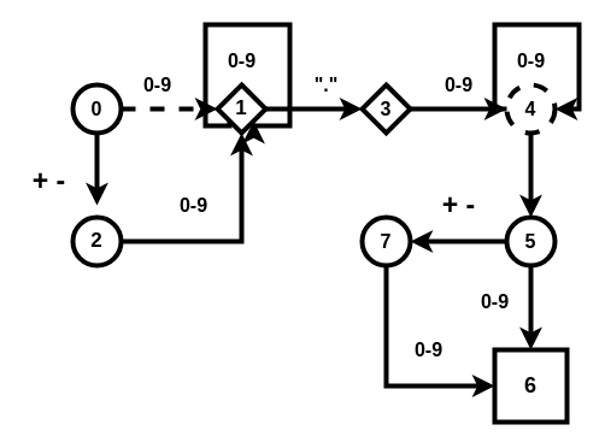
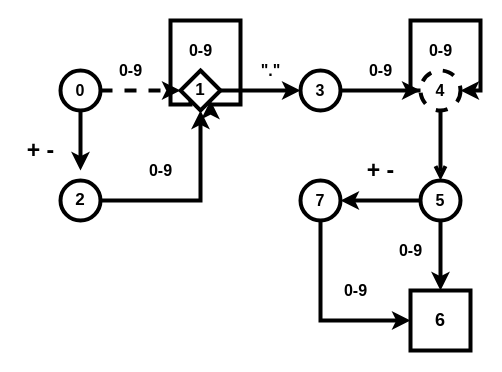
  <mxCell id="0" />
  <mxCell id="1" parent="0" />
  <mxCell id="2" value="" style="edgeStyle=orthogonalEdgeStyle;rounded=0;orthogonalLoop=1;jettySize=auto;html=1;strokeWidth=4;dashed=1;" parent="1" source="4" target="6" edge="1"><mxGeometry relative="1" as="geometry" /></mxCell>
  <mxCell id="3" style="edgeStyle=orthogonalEdgeStyle;rounded=0;orthogonalLoop=1;jettySize=auto;html=1;strokeWidth=4;" edge="1" parent="1" source="4"><mxGeometry relative="1" as="geometry"><mxPoint x="80" y="170" as="targetPoint" /></mxGeometry></mxCell>
  <mxCell id="4" value="&lt;font style=&quot;font-size: 16px&quot;&gt;&lt;b&gt;0&lt;/b&gt;&lt;/font&gt;" style="ellipse;whiteSpace=wrap;html=1;aspect=fixed;strokeWidth=4;" parent="1" vertex="1"><mxGeometry x="60" y="70" width="40" height="40" as="geometry" /></mxCell>
  <mxCell id="5" value="" style="edgeStyle=orthogonalEdgeStyle;rounded=0;orthogonalLoop=1;jettySize=auto;html=1;strokeWidth=4;" parent="1" source="6" target="8" edge="1"><mxGeometry relative="1" as="geometry" /></mxCell>
  <mxCell id="6" value="&lt;b&gt;&lt;font style=&quot;font-size: 17px&quot;&gt;1&lt;/font&gt;&lt;/b&gt;" style="rhombus;whiteSpace=wrap;html=1;aspect=fixed;strokeWidth=4;" parent="1" vertex="1"><mxGeometry x="180" y="70" width="40" height="40" as="geometry" /></mxCell>
  <mxCell id="7" value="" style="edgeStyle=orthogonalEdgeStyle;rounded=0;orthogonalLoop=1;jettySize=auto;html=1;strokeWidth=4;" parent="1" source="8" target="10" edge="1"><mxGeometry relative="1" as="geometry" /></mxCell>
- <mxCell id="8" value="&lt;font style=&quot;font-size: 16px&quot;&gt;&lt;b&gt;3&lt;/b&gt;&lt;/font&gt;" style="rhombus;whiteSpace=wrap;html=1;aspect=fixed;strokeWidth=4;" parent="1" vertex="1"><mxGeometry x="300" y="70" width="40" height="40" as="geometry" /></mxCell>
- <mxCell id="9" style="edgeStyle=orthogonalEdgeStyle;rounded=0;orthogonalLoop=1;jettySize=auto;html=1;strokeWidth=4;entryX=0.5;entryY=0;entryDx=0;entryDy=0;" edge="1" parent="1" source="10" target="24"><mxGeometry relative="1" as="geometry"><mxPoint x="440" y="170" as="targetPoint" /></mxGeometry></mxCell>
+ <mxCell id="8" value="&lt;font style=&quot;font-size: 16px&quot;&gt;&lt;b&gt;3&lt;/b&gt;&lt;/font&gt;" style="ellipse;whiteSpace=wrap;html=1;aspect=fixed;strokeWidth=4;" parent="1" vertex="1"><mxGeometry x="300" y="70" width="40" height="40" as="geometry" /></mxCell>
+ <mxCell id="9" style="edgeStyle=orthogonalEdgeStyle;rounded=0;orthogonalLoop=1;jettySize=auto;html=1;strokeWidth=4;entryX=0.5;entryY=0;entryDx=0;entryDy=0;endArrow=open;" edge="1" parent="1" source="10" target="24"><mxGeometry relative="1" as="geometry"><mxPoint x="440" y="170" as="targetPoint" /></mxGeometry></mxCell>
  <mxCell id="10" value="&lt;b style=&quot;font-size: 16px&quot;&gt;4&lt;/b&gt;" style="ellipse;whiteSpace=wrap;html=1;aspect=fixed;strokeWidth=4;dashed=1;" parent="1" vertex="1"><mxGeometry x="420" y="70" width="40" height="40" as="geometry" /></mxCell>
  <mxCell id="11" value="&lt;b&gt;&lt;font style=&quot;font-size: 23px&quot;&gt;+ -&lt;/font&gt;&lt;/b&gt;" style="text;html=1;align=center;verticalAlign=middle;resizable=0;points=[];autosize=1;" parent="1" vertex="1"><mxGeometry x="20" y="140" width="40" height="20" as="geometry" /></mxCell>
  <mxCell id="12" style="edgeStyle=orthogonalEdgeStyle;rounded=0;orthogonalLoop=1;jettySize=auto;html=1;exitX=0;exitY=1;exitDx=0;exitDy=0;strokeWidth=4;entryX=1;entryY=1;entryDx=0;entryDy=0;" parent="1" source="6" target="6" edge="1"><mxGeometry relative="1" as="geometry"><mxPoint x="230" y="107" as="targetPoint" /><Array as="points"><mxPoint x="170" y="104" /><mxPoint x="170" y="20" /><mxPoint x="240" y="20" /><mxPoint x="240" y="104" /></Array></mxGeometry></mxCell>
  <mxCell id="13" value="&lt;b&gt;&lt;font style=&quot;font-size: 16px&quot;&gt;0-9&lt;/font&gt;&lt;/b&gt;" style="text;html=1;align=center;verticalAlign=middle;resizable=0;points=[];autosize=1;" parent="1" vertex="1"><mxGeometry x="180" y="40" width="40" height="20" as="geometry" /></mxCell>
  <mxCell id="14" value="&lt;b&gt;&lt;font style=&quot;font-size: 16px&quot;&gt;&quot;.&quot;&lt;/font&gt;&lt;/b&gt;" style="text;html=1;align=center;verticalAlign=middle;resizable=0;points=[];autosize=1;" parent="1" vertex="1"><mxGeometry x="250" y="60" width="40" height="20" as="geometry" /></mxCell>
  <mxCell id="15" style="edgeStyle=orthogonalEdgeStyle;rounded=0;orthogonalLoop=1;jettySize=auto;html=1;entryX=0.5;entryY=1;entryDx=0;entryDy=0;strokeWidth=4;" edge="1" parent="1" source="16" target="6"><mxGeometry relative="1" as="geometry" /></mxCell>
  <mxCell id="16" value="&lt;b&gt;&lt;font style=&quot;font-size: 17px&quot;&gt;2&lt;/font&gt;&lt;/b&gt;" style="ellipse;whiteSpace=wrap;html=1;aspect=fixed;strokeWidth=4;" vertex="1" parent="1"><mxGeometry x="60" y="180" width="40" height="40" as="geometry" /></mxCell>
  <mxCell id="17" value="&lt;b&gt;&lt;font style=&quot;font-size: 16px&quot;&gt;0-9&lt;/font&gt;&lt;/b&gt;" style="text;html=1;align=center;verticalAlign=middle;resizable=0;points=[];autosize=1;" vertex="1" parent="1"><mxGeometry x="110" y="60" width="40" height="20" as="geometry" /></mxCell>
  <mxCell id="18" value="&lt;b&gt;&lt;font style=&quot;font-size: 16px&quot;&gt;0-9&lt;/font&gt;&lt;/b&gt;" style="text;html=1;align=center;verticalAlign=middle;resizable=0;points=[];autosize=1;" vertex="1" parent="1"><mxGeometry x="140" y="160" width="40" height="20" as="geometry" /></mxCell>
  <mxCell id="19" value="&lt;b&gt;&lt;font style=&quot;font-size: 16px&quot;&gt;0-9&lt;/font&gt;&lt;/b&gt;" style="text;html=1;align=center;verticalAlign=middle;resizable=0;points=[];autosize=1;" vertex="1" parent="1"><mxGeometry x="360" y="60" width="40" height="20" as="geometry" /></mxCell>
  <mxCell id="20" style="edgeStyle=orthogonalEdgeStyle;rounded=0;orthogonalLoop=1;jettySize=auto;html=1;entryX=1;entryY=0.5;entryDx=0;entryDy=0;strokeWidth=4;" edge="1" parent="1" source="10" target="10"><mxGeometry relative="1" as="geometry"><Array as="points"><mxPoint x="410" y="90" /><mxPoint x="410" y="20" /><mxPoint x="480" y="20" /><mxPoint x="480" y="90" /></Array></mxGeometry></mxCell>
  <mxCell id="21" value="&lt;b&gt;&lt;font style=&quot;font-size: 16px&quot;&gt;0-9&lt;/font&gt;&lt;/b&gt;" style="text;html=1;align=center;verticalAlign=middle;resizable=0;points=[];autosize=1;" vertex="1" parent="1"><mxGeometry x="420" y="40" width="40" height="20" as="geometry" /></mxCell>
  <mxCell id="22" style="edgeStyle=orthogonalEdgeStyle;rounded=0;orthogonalLoop=1;jettySize=auto;html=1;exitX=0;exitY=0.5;exitDx=0;exitDy=0;strokeWidth=4;" edge="1" parent="1" source="24"><mxGeometry relative="1" as="geometry"><mxPoint x="340" y="200" as="targetPoint" /></mxGeometry></mxCell>
  <mxCell id="23" style="edgeStyle=orthogonalEdgeStyle;rounded=0;orthogonalLoop=1;jettySize=auto;html=1;strokeWidth=4;" edge="1" parent="1" source="24"><mxGeometry relative="1" as="geometry"><mxPoint x="440" y="290" as="targetPoint" /></mxGeometry></mxCell>
  <mxCell id="24" value="&lt;b style=&quot;font-size: 16px&quot;&gt;5&lt;/b&gt;" style="ellipse;whiteSpace=wrap;html=1;aspect=fixed;strokeWidth=4;" vertex="1" parent="1"><mxGeometry x="420" y="180" width="40" height="40" as="geometry" /></mxCell>
  <mxCell id="25" style="edgeStyle=orthogonalEdgeStyle;rounded=0;orthogonalLoop=1;jettySize=auto;html=1;exitX=0.5;exitY=1;exitDx=0;exitDy=0;entryX=0;entryY=0.5;entryDx=0;entryDy=0;strokeWidth=4;" edge="1" parent="1" source="26" target="28"><mxGeometry relative="1" as="geometry" /></mxCell>
  <mxCell id="26" value="&lt;b style=&quot;font-size: 16px&quot;&gt;7&lt;/b&gt;" style="ellipse;whiteSpace=wrap;html=1;aspect=fixed;strokeWidth=4;" vertex="1" parent="1"><mxGeometry x="300" y="180" width="40" height="40" as="geometry" /></mxCell>
  <mxCell id="27" value="&lt;b&gt;&lt;font style=&quot;font-size: 16px&quot;&gt;0-9&lt;/font&gt;&lt;/b&gt;" style="text;html=1;align=center;verticalAlign=middle;resizable=0;points=[];autosize=1;" vertex="1" parent="1"><mxGeometry x="390" y="240" width="40" height="20" as="geometry" /></mxCell>
  <mxCell id="28" value="&lt;font size=&quot;1&quot;&gt;&lt;b style=&quot;font-size: 18px&quot;&gt;6&lt;/b&gt;&lt;/font&gt;" style="whiteSpace=wrap;html=1;aspect=fixed;strokeWidth=4;" vertex="1" parent="1"><mxGeometry x="410" y="290" width="60" height="60" as="geometry" /></mxCell>
  <mxCell id="29" value="&lt;b&gt;&lt;font style=&quot;font-size: 16px&quot;&gt;0-9&lt;/font&gt;&lt;/b&gt;" style="text;html=1;align=center;verticalAlign=middle;resizable=0;points=[];autosize=1;" vertex="1" parent="1"><mxGeometry x="335" y="280" width="40" height="20" as="geometry" /></mxCell>
  <mxCell id="30" value="&lt;b&gt;&lt;font style=&quot;font-size: 23px&quot;&gt;+ -&lt;/font&gt;&lt;/b&gt;" style="text;html=1;align=center;verticalAlign=middle;resizable=0;points=[];autosize=1;" vertex="1" parent="1"><mxGeometry x="360" y="160" width="40" height="20" as="geometry" /></mxCell>
